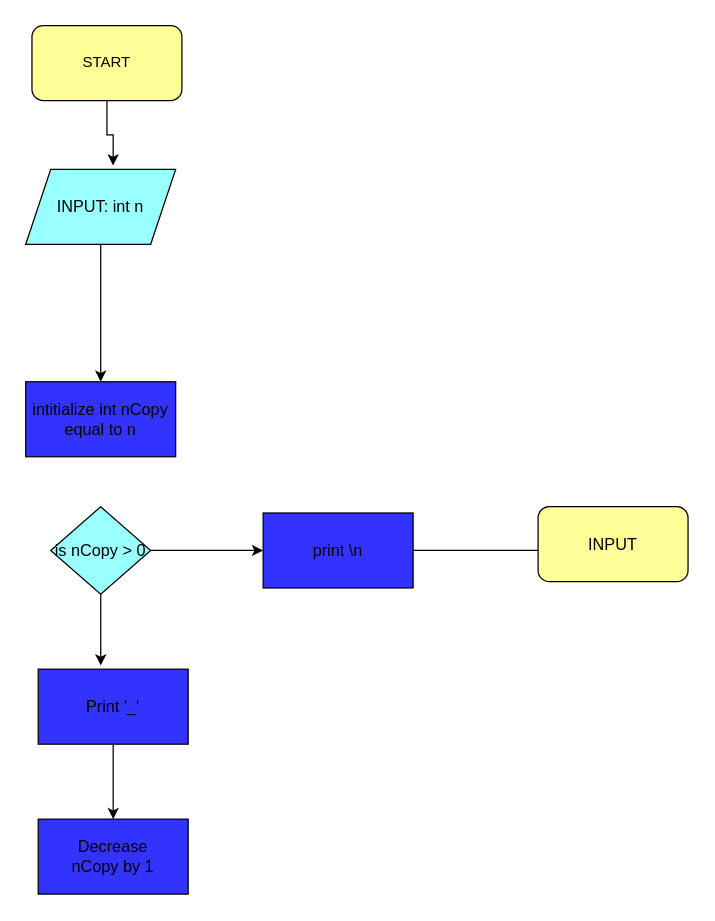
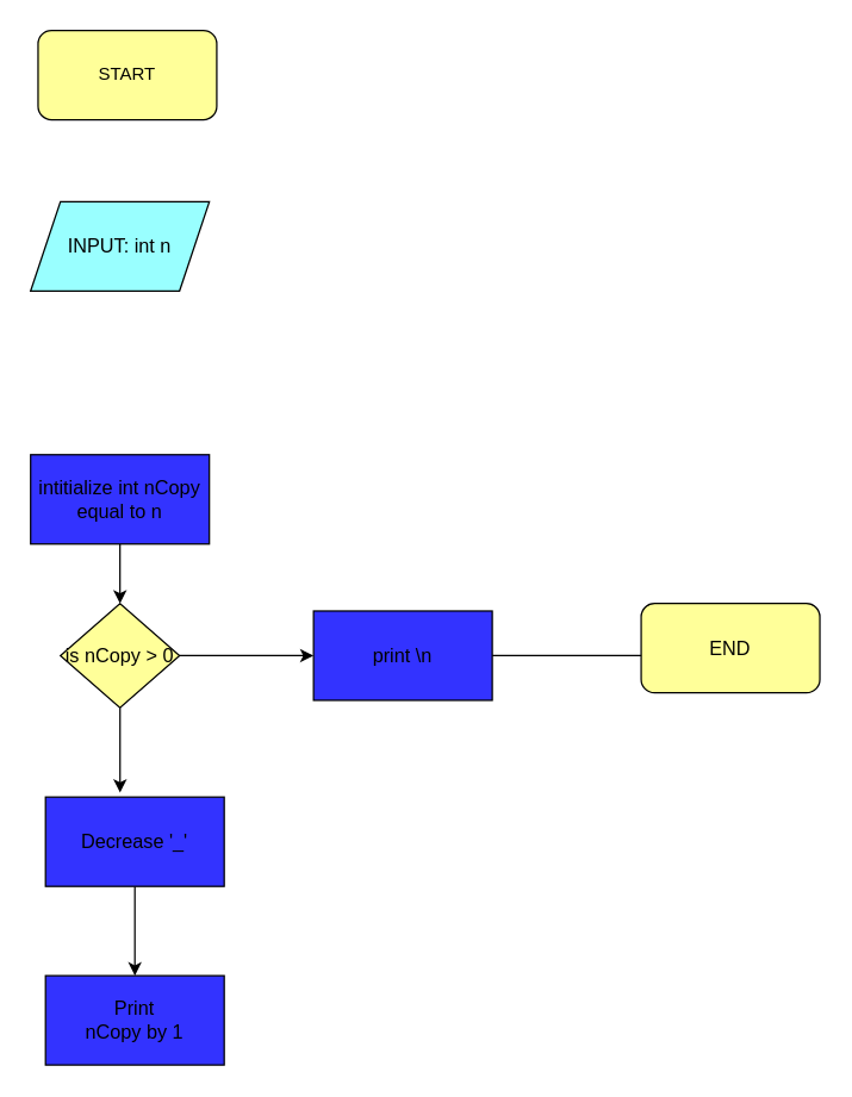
  <mxCell id="0" />
  <mxCell id="1" parent="0" />
- <mxCell id="2" style="edgeStyle=orthogonalEdgeStyle;rounded=0;orthogonalLoop=1;jettySize=auto;html=1;entryX=0.583;entryY=-0.05;entryDx=0;entryDy=0;entryPerimeter=0;fontSize=13;" edge="1" parent="1" source="3" target="5"><mxGeometry relative="1" as="geometry" /></mxCell>
  <mxCell id="3" value="START" style="rounded=1;whiteSpace=wrap;html=1;fillColor=#FFFF99;" vertex="1" parent="1"><mxGeometry x="25" y="20" width="120" height="60" as="geometry" /></mxCell>
- <mxCell id="4" style="edgeStyle=orthogonalEdgeStyle;rounded=0;orthogonalLoop=1;jettySize=auto;html=1;fontSize=13;" edge="1" parent="1" source="5" target="7"><mxGeometry relative="1" as="geometry"><mxPoint x="80" y="335" as="targetPoint" /></mxGeometry></mxCell>
  <mxCell id="5" value="INPUT: int n" style="shape=parallelogram;perimeter=parallelogramPerimeter;whiteSpace=wrap;html=1;fixedSize=1;fontSize=13;fillColor=#99FFFF;" vertex="1" parent="1"><mxGeometry x="20" y="135" width="120" height="60" as="geometry" /></mxCell>
+ <mxCell id="6" style="edgeStyle=orthogonalEdgeStyle;rounded=0;orthogonalLoop=1;jettySize=auto;html=1;exitX=0.5;exitY=1;exitDx=0;exitDy=0;fontSize=13;" edge="1" parent="1" source="7" target="10"><mxGeometry relative="1" as="geometry"><mxPoint x="80" y="375" as="targetPoint" /></mxGeometry></mxCell>
  <mxCell id="7" value="intitialize int nCopy equal to n" style="rounded=0;whiteSpace=wrap;html=1;fontSize=13;fillColor=#3333FF;" vertex="1" parent="1"><mxGeometry x="20" y="305" width="120" height="60" as="geometry" /></mxCell>
  <mxCell id="8" style="edgeStyle=orthogonalEdgeStyle;rounded=0;orthogonalLoop=1;jettySize=auto;html=1;entryX=0.417;entryY=-0.05;entryDx=0;entryDy=0;entryPerimeter=0;fontSize=13;" edge="1" parent="1" source="10" target="12"><mxGeometry relative="1" as="geometry" /></mxCell>
  <mxCell id="9" style="edgeStyle=orthogonalEdgeStyle;rounded=0;orthogonalLoop=1;jettySize=auto;html=1;entryX=0;entryY=0.5;entryDx=0;entryDy=0;fontSize=13;" edge="1" parent="1" source="10" target="15"><mxGeometry relative="1" as="geometry" /></mxCell>
- <mxCell id="10" value="is nCopy &amp;gt; 0" style="rhombus;whiteSpace=wrap;html=1;fontSize=13;fillColor=#99ffff;" vertex="1" parent="1"><mxGeometry x="40" y="405" width="80" height="70" as="geometry" /></mxCell>
+ <mxCell id="10" value="is nCopy &amp;gt; 0" style="rhombus;whiteSpace=wrap;html=1;fontSize=13;fillColor=#FFFF99;" vertex="1" parent="1"><mxGeometry x="40" y="405" width="80" height="70" as="geometry" /></mxCell>
  <mxCell id="11" style="edgeStyle=orthogonalEdgeStyle;rounded=0;orthogonalLoop=1;jettySize=auto;html=1;entryX=0.5;entryY=0;entryDx=0;entryDy=0;fontSize=13;" edge="1" parent="1" source="12" target="13"><mxGeometry relative="1" as="geometry" /></mxCell>
- <mxCell id="12" value="Print '_'" style="rounded=0;whiteSpace=wrap;html=1;fontSize=13;fillColor=#3333FF;" vertex="1" parent="1"><mxGeometry x="30" y="535" width="120" height="60" as="geometry" /></mxCell>
- <mxCell id="13" value="Decrease &lt;br&gt;nCopy by 1" style="rounded=0;whiteSpace=wrap;html=1;fontSize=13;fillColor=#3333FF;" vertex="1" parent="1"><mxGeometry x="30" y="655" width="120" height="60" as="geometry" /></mxCell>
+ <mxCell id="12" value="Decrease '_'" style="rounded=0;whiteSpace=wrap;html=1;fontSize=13;fillColor=#3333FF;" vertex="1" parent="1"><mxGeometry x="30" y="535" width="120" height="60" as="geometry" /></mxCell>
+ <mxCell id="13" value="Print &lt;br&gt;nCopy by 1" style="rounded=0;whiteSpace=wrap;html=1;fontSize=13;fillColor=#3333FF;" vertex="1" parent="1"><mxGeometry x="30" y="655" width="120" height="60" as="geometry" /></mxCell>
  <mxCell id="14" style="edgeStyle=orthogonalEdgeStyle;rounded=0;orthogonalLoop=1;jettySize=auto;html=1;entryX=0.167;entryY=0.583;entryDx=0;entryDy=0;entryPerimeter=0;fontSize=13;" edge="1" parent="1" source="15" target="16"><mxGeometry relative="1" as="geometry" /></mxCell>
  <mxCell id="15" value="print \n" style="rounded=0;whiteSpace=wrap;html=1;fontSize=13;fillColor=#3333FF;" vertex="1" parent="1"><mxGeometry x="210" y="410" width="120" height="60" as="geometry" /></mxCell>
- <mxCell id="16" value="INPUT" style="rounded=1;whiteSpace=wrap;html=1;fontSize=13;labelBackgroundColor=#FFFF99;fillColor=#FFFF99;" vertex="1" parent="1"><mxGeometry x="430" y="405" width="120" height="60" as="geometry" /></mxCell>
+ <mxCell id="16" value="END" style="rounded=1;whiteSpace=wrap;html=1;fontSize=13;labelBackgroundColor=#FFFF99;fillColor=#FFFF99;" vertex="1" parent="1"><mxGeometry x="430" y="405" width="120" height="60" as="geometry" /></mxCell>
